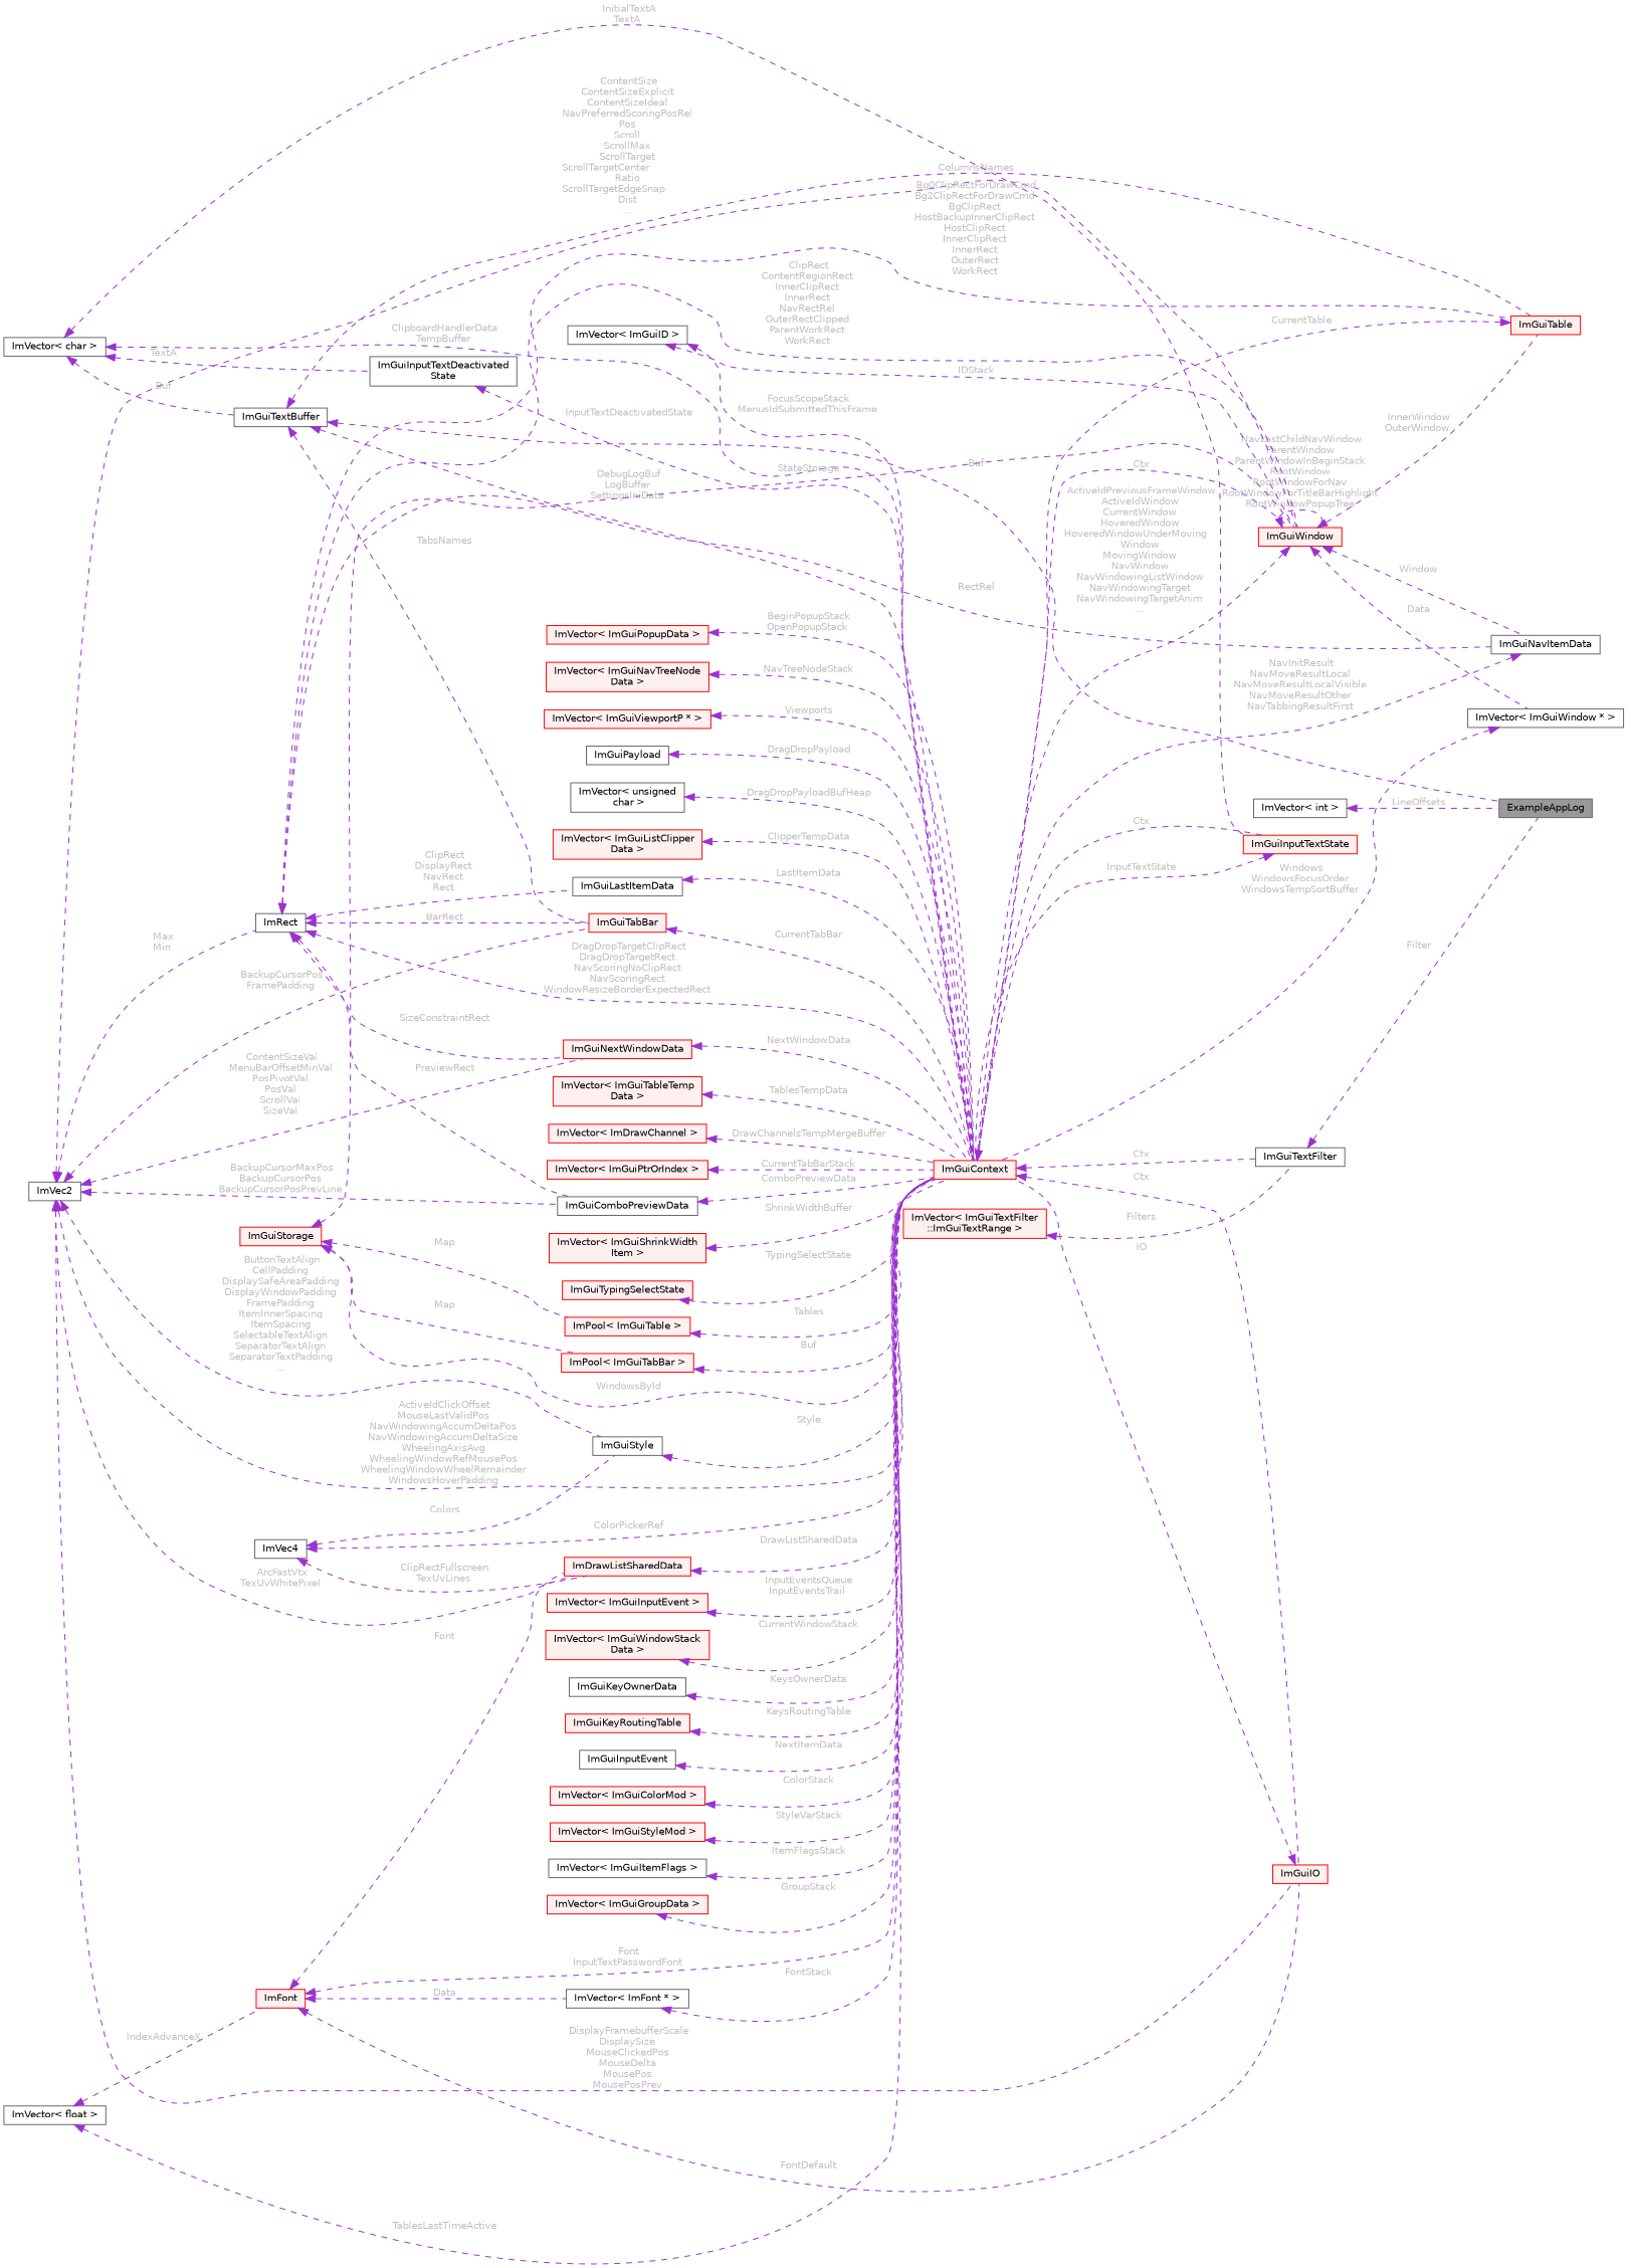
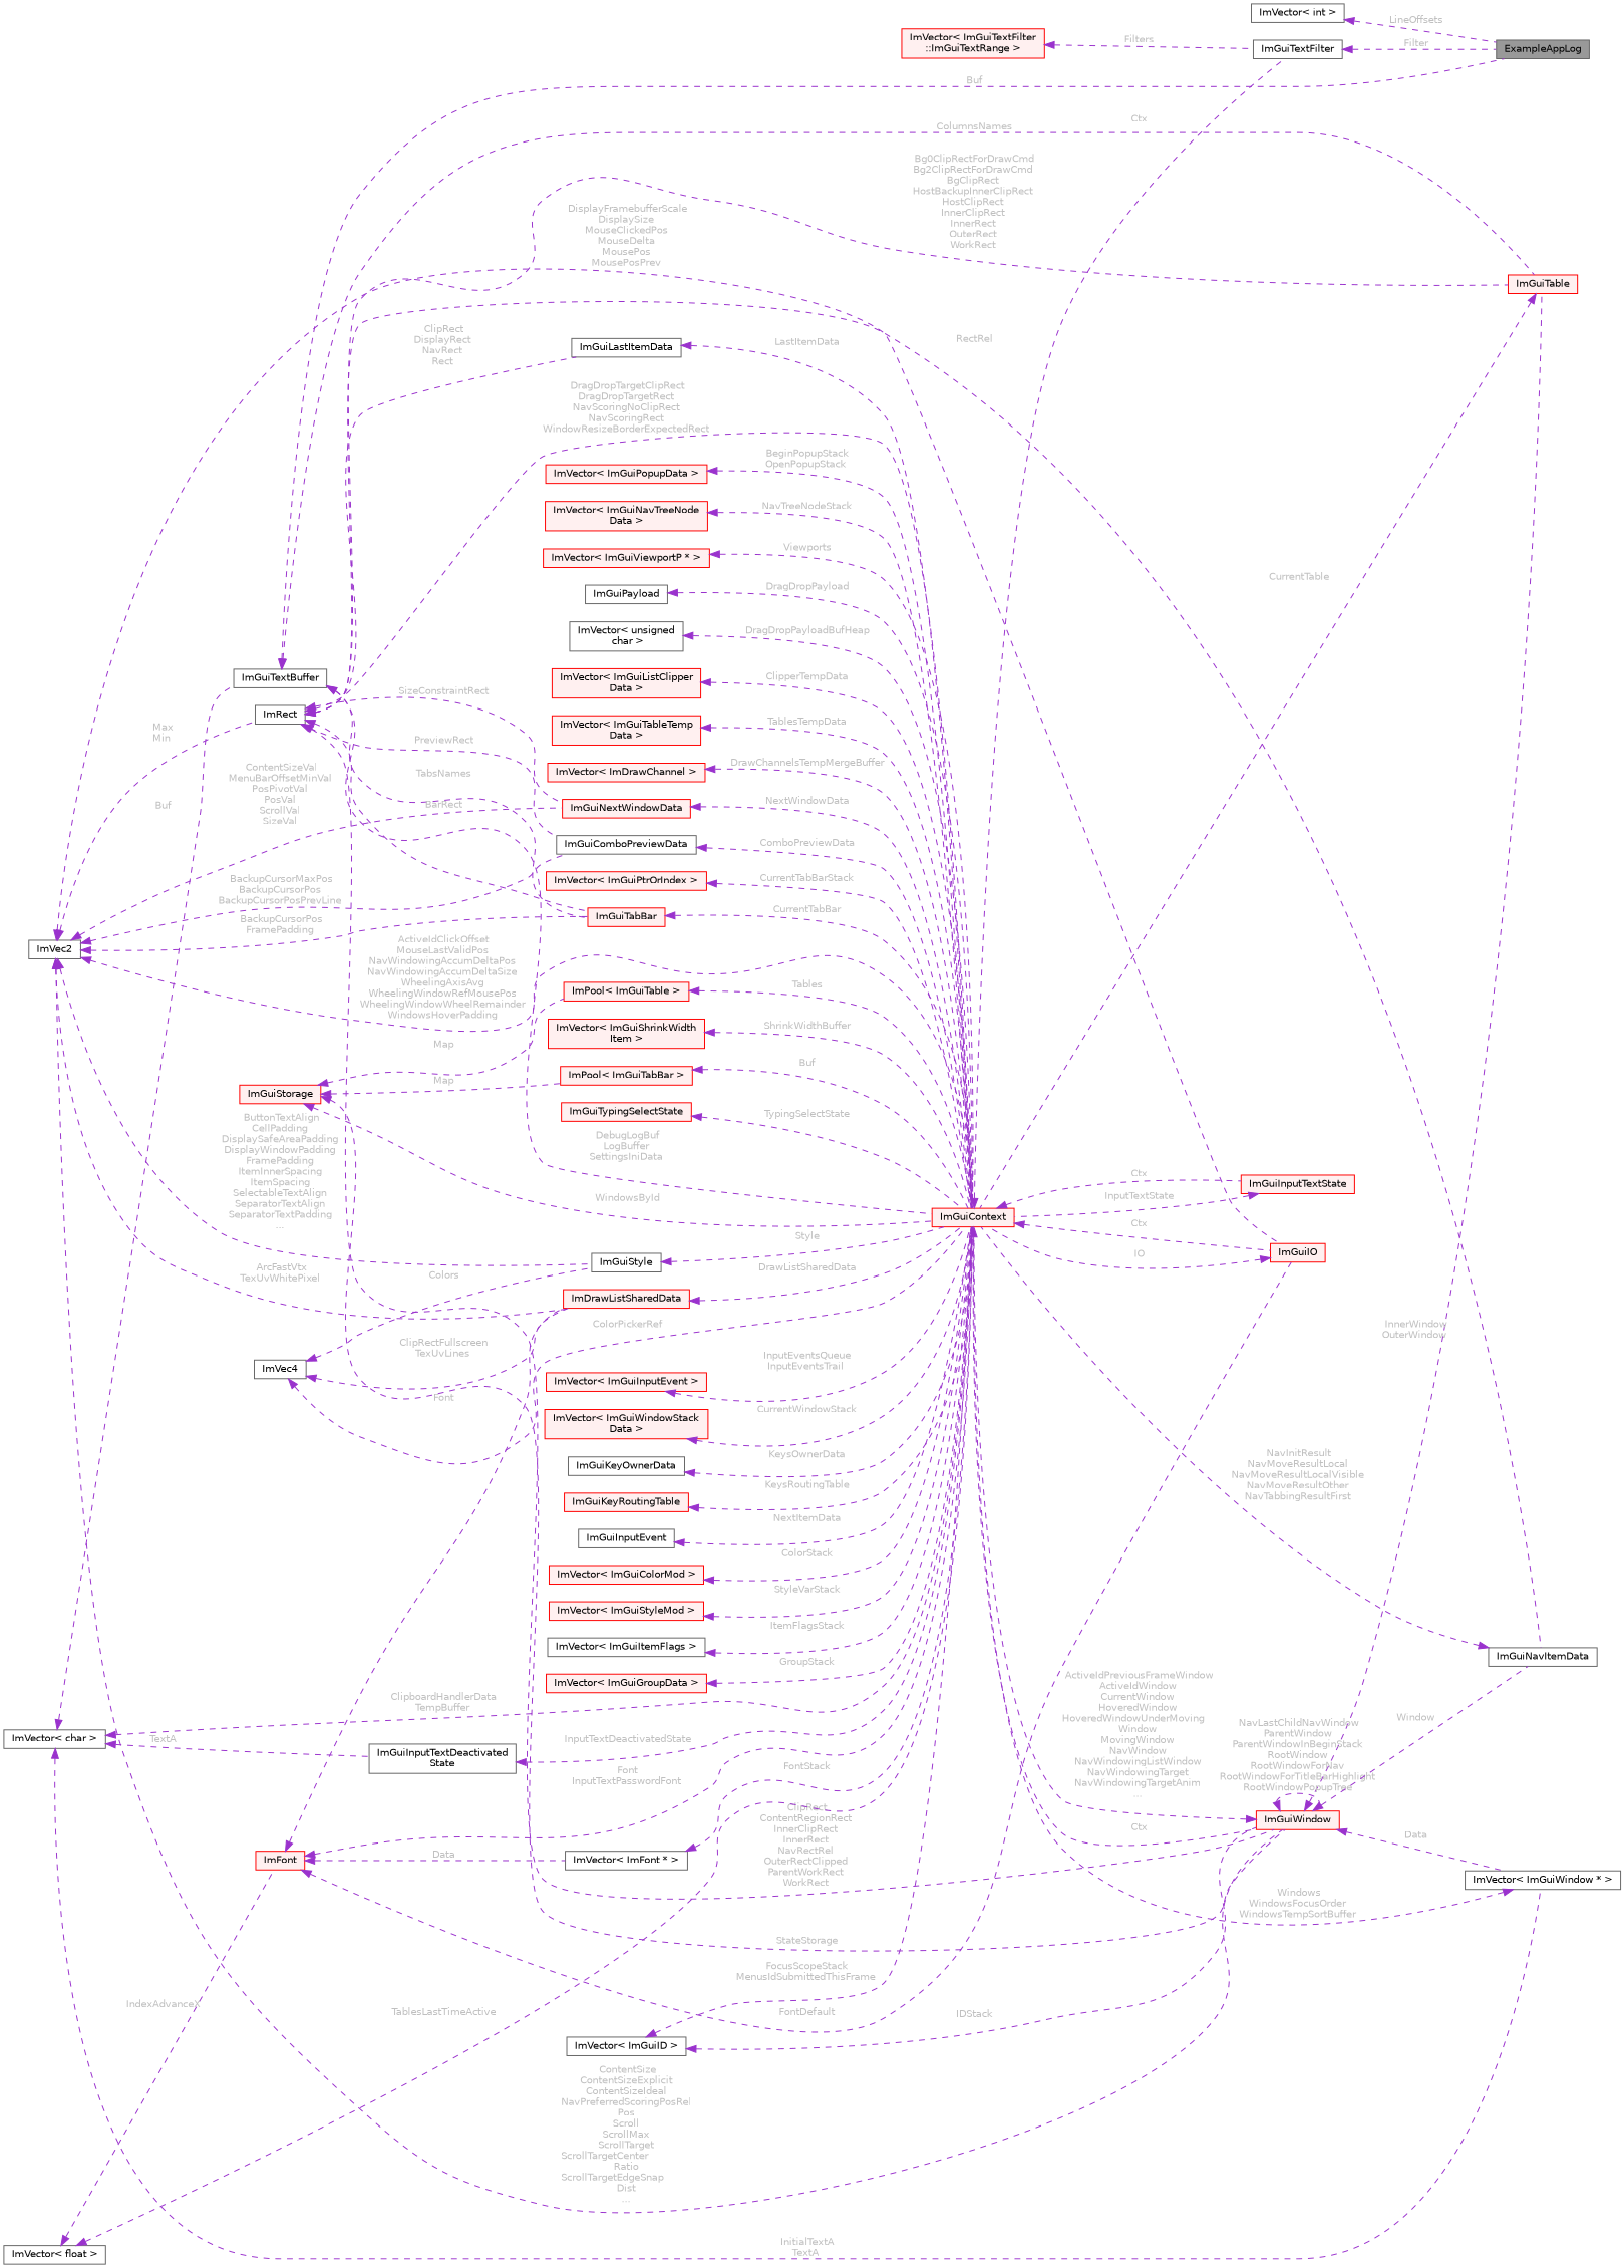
  digraph {
    rankdir=LR
    node [color=red fillcolor="#FFF0F0" fontname=Helvetica fontsize=10 shape=box style=filled]
    edge [color=darkorchid3 dir=back fontcolor=grey fontname=Helvetica fontsize=10 labelfontname=Helvetica labelfontsize=10 style=dashed]
    n1 [color=gray40 fillcolor=grey60 fontcolor=black height=0.2 label=ExampleAppLog width=0.4]
    n2 [color=gray40 fillcolor=white height=0.2 label=ImGuiTextBuffer width=0.4]
    n3 [height=0.2 label=ImGuiContext width=0.4]
    n4 [height=0.2 label=ImGuiTable width=0.4]
    n5 [height=0.2 label=ImGuiTabBar width=0.4]
    n6 [height=0.2 label=ImGuiInputTextState width=0.4]
    n7 [color=gray40 fillcolor=white height=0.2 label=ImGuiTextFilter width=0.4]
    n8 [height=0.2 label=ImGuiIO width=0.4]
    n9 [height=0.2 label=ImGuiWindow width=0.4]
    n10 [color=gray40 fillcolor=white height=0.2 label="ImVector\< char \>" width=0.4]
    n11 [color=gray40 fillcolor=white height=0.2 label="ImGuiInputTextDeactivated\lState" width=0.4]
    n12 [color=gray40 fillcolor=white height=0.2 label="ImVector\< ImGuiWindow * \>" width=0.4]
    n13 [color=gray40 fillcolor=white height=0.2 label=ImGuiNavItemData width=0.4]
    n14 [color=gray40 fillcolor=white height=0.2 label=ImVec2 width=0.4]
    n15 [color=gray40 fillcolor=white height=0.2 label=ImGuiStyle width=0.4]
    n16 [height=0.2 label=ImDrawListSharedData width=0.4]
    n17 [color=gray40 fillcolor=white height=0.2 label=ImRect width=0.4]
    n18 [height=0.2 label=ImGuiNextWindowData width=0.4]
    n19 [color=gray40 fillcolor=white height=0.2 label=ImGuiComboPreviewData width=0.4]
    n20 [color=gray40 fillcolor=white height=0.2 label=ImGuiLastItemData width=0.4]
    n21 [height=0.2 label=ImFont width=0.4]
    n22 [color=gray40 fillcolor=white height=0.2 label="ImVector\< ImFont * \>" width=0.4]
    n23 [color=gray40 fillcolor=white height=0.2 label="ImVector\< float \>" width=0.4]
    n24 [color=gray40 fillcolor=white height=0.2 label=ImVec4 width=0.4]
    n25 [height=0.2 label="ImVector\< ImGuiInputEvent \>" width=0.4]
    n26 [color=gray40 fillcolor=white height=0.2 label="ImVector\< ImGuiID \>" width=0.4]
    n27 [height=0.2 label=ImGuiStorage width=0.4]
    n28 [height=0.2 label="ImPool\< ImGuiTable \>" width=0.4]
    n29 [height=0.2 label="ImPool\< ImGuiTabBar \>" width=0.4]
    n30 [height=0.2 label="ImVector\< ImGuiWindowStack\lData \>" width=0.4]
    n31 [color=gray40 fillcolor=white height=0.2 label=ImGuiKeyOwnerData width=0.4]
    n32 [height=0.2 label=ImGuiKeyRoutingTable width=0.4]
    n33 [color=gray40 fillcolor=white height=0.2 label=ImGuiInputEvent width=0.4]
    n34 [height=0.2 label="ImVector\< ImGuiColorMod \>" width=0.4]
    n35 [height=0.2 label="ImVector\< ImGuiStyleMod \>" width=0.4]
    n36 [color=gray40 fillcolor=white height=0.2 label="ImVector\< ImGuiItemFlags \>" width=0.4]
    n37 [height=0.2 label="ImVector\< ImGuiGroupData \>" width=0.4]
    n38 [height=0.2 label="ImVector\< ImGuiPopupData \>" width=0.4]
    n39 [height=0.2 label="ImVector\< ImGuiNavTreeNode\lData \>" width=0.4]
    n40 [height=0.2 label="ImVector\< ImGuiViewportP * \>" width=0.4]
    n41 [color=gray40 fillcolor=white height=0.2 label=ImGuiPayload width=0.4]
    n42 [color=gray40 fillcolor=white height=0.2 label="ImVector\< unsigned\l char \>" width=0.4]
    n43 [height=0.2 label="ImVector\< ImGuiListClipper\lData \>" width=0.4]
    n44 [height=0.2 label="ImVector\< ImGuiTableTemp\lData \>" width=0.4]
    n45 [height=0.2 label="ImVector\< ImDrawChannel \>" width=0.4]
    n46 [height=0.2 label="ImVector\< ImGuiPtrOrIndex \>" width=0.4]
    n47 [height=0.2 label="ImVector\< ImGuiShrinkWidth\lItem \>" width=0.4]
    n48 [height=0.2 label=ImGuiTypingSelectState width=0.4]
    n49 [height=0.2 label="ImVector\< ImGuiTextFilter\l::ImGuiTextRange \>" width=0.4]
    n50 [color=gray40 fillcolor=white height=0.2 label="ImVector\< int \>" width=0.4]
    n2 -> n1 [label=" Buf"]
    n2 -> n3 [label=" DebugLogBuf\nLogBuffer\nSettingsIniData"]
    n2 -> n4 [label=" ColumnsNames"]
    n2 -> n5 [label=" TabsNames"]
    n3 -> n6 [label=" Ctx"]
    n3 -> n7 [label=" Ctx"]
    n3 -> n8 [label=" Ctx"]
    n3 -> n9 [label=" Ctx"]
    n4 -> n3 [label=" CurrentTable"]
    n5 -> n3 [label=" CurrentTabBar"]
    n6 -> n3 [label=" InputTextState"]
    n7 -> n1 [label=" Filter"]
    n8 -> n3 [label=" IO"]
    n9 -> n3 [label=" ActiveIdPreviousFrameWindow\nActiveIdWindow\nCurrentWindow\nHoveredWindow\nHoveredWindowUnderMoving\lWindow\nMovingWindow\nNavWindow\nNavWindowingListWindow\nNavWindowingTarget\nNavWindowingTargetAnim\n..."]
    n9 -> n4 [label=" InnerWindow\nOuterWindow"]
    n9 -> n9 [label=" NavLastChildNavWindow\nParentWindow\nParentWindowInBeginStack\nRootWindow\nRootWindowForNav\nRootWindowForTitleBarHighlight\nRootWindowPopupTree"]
    n9 -> n12 [label=" Data"]
    n9 -> n13 [label=" Window"]
    n10 -> n2 [label=" Buf"]
    n10 -> n3 [label=" ClipboardHandlerData\nTempBuffer"]
-   n10 -> n6 [label=" InitialTextA\nTextA"]
+   n10 -> n12 [label=" InitialTextA\nTextA"]
    n10 -> n11 [label=" TextA"]
    n11 -> n3 [label=" InputTextDeactivatedState"]
    n12 -> n3 [label=" Windows\nWindowsFocusOrder\nWindowsTempSortBuffer"]
    n13 -> n3 [label=" NavInitResult\nNavMoveResultLocal\nNavMoveResultLocalVisible\nNavMoveResultOther\nNavTabbingResultFirst"]
    n14 -> n3 [label=" ActiveIdClickOffset\nMouseLastValidPos\nNavWindowingAccumDeltaPos\nNavWindowingAccumDeltaSize\nWheelingAxisAvg\nWheelingWindowRefMousePos\nWheelingWindowWheelRemainder\nWindowsHoverPadding"]
    n14 -> n5 [label=" BackupCursorPos\nFramePadding"]
    n14 -> n8 [label=" DisplayFramebufferScale\nDisplaySize\nMouseClickedPos\nMouseDelta\nMousePos\nMousePosPrev"]
    n14 -> n9 [label=" ContentSize\nContentSizeExplicit\nContentSizeIdeal\nNavPreferredScoringPosRel\nPos\nScroll\nScrollMax\nScrollTarget\nScrollTargetCenter\lRatio\nScrollTargetEdgeSnap\lDist\n..."]
    n14 -> n15 [label=" ButtonTextAlign\nCellPadding\nDisplaySafeAreaPadding\nDisplayWindowPadding\nFramePadding\nItemInnerSpacing\nItemSpacing\nSelectableTextAlign\nSeparatorTextAlign\nSeparatorTextPadding\n..."]
    n14 -> n16 [label=" ArcFastVtx\nTexUvWhitePixel"]
    n14 -> n17 [label=" Max\nMin"]
    n14 -> n18 [label=" ContentSizeVal\nMenuBarOffsetMinVal\nPosPivotVal\nPosVal\nScrollVal\nSizeVal"]
    n14 -> n19 [label=" BackupCursorMaxPos\nBackupCursorPos\nBackupCursorPosPrevLine"]
    n15 -> n3 [label=" Style"]
    n16 -> n3 [label=" DrawListSharedData"]
    n17 -> n3 [label=" DragDropTargetClipRect\nDragDropTargetRect\nNavScoringNoClipRect\nNavScoringRect\nWindowResizeBorderExpectedRect"]
    n17 -> n4 [label=" Bg0ClipRectForDrawCmd\nBg2ClipRectForDrawCmd\nBgClipRect\nHostBackupInnerClipRect\nHostClipRect\nInnerClipRect\nInnerRect\nOuterRect\nWorkRect"]
    n17 -> n5 [label=" BarRect"]
    n17 -> n9 [label=" ClipRect\nContentRegionRect\nInnerClipRect\nInnerRect\nNavRectRel\nOuterRectClipped\nParentWorkRect\nWorkRect"]
    n17 -> n13 [label=" RectRel"]
    n17 -> n18 [label=" SizeConstraintRect"]
    n17 -> n19 [label=" PreviewRect"]
    n17 -> n20 [label=" ClipRect\nDisplayRect\nNavRect\nRect"]
    n18 -> n3 [label=" NextWindowData"]
    n19 -> n3 [label=" ComboPreviewData"]
    n20 -> n3 [label=" LastItemData"]
    n21 -> n3 [label=" Font\nInputTextPasswordFont"]
    n21 -> n8 [label=" FontDefault"]
    n21 -> n16 [label=" Font"]
    n21 -> n22 [label=" Data"]
    n22 -> n3 [label=" FontStack"]
    n23 -> n3 [label=" TablesLastTimeActive"]
    n23 -> n21 [label=" IndexAdvanceX"]
    n24 -> n3 [label=" ColorPickerRef"]
    n24 -> n15 [label=" Colors"]
    n24 -> n16 [label=" ClipRectFullscreen\nTexUvLines"]
    n25 -> n3 [label=" InputEventsQueue\nInputEventsTrail"]
    n26 -> n3 [label=" FocusScopeStack\nMenusIdSubmittedThisFrame"]
    n26 -> n9 [label=" IDStack"]
    n27 -> n3 [label=" WindowsById"]
    n27 -> n9 [label=" StateStorage"]
    n27 -> n28 [label=" Map"]
    n27 -> n29 [label=" Map"]
    n28 -> n3 [label=" Tables"]
    n29 -> n3 [label=" Buf"]
    n30 -> n3 [label=" CurrentWindowStack"]
    n31 -> n3 [label=" KeysOwnerData"]
    n32 -> n3 [label=" KeysRoutingTable"]
    n33 -> n3 [label=" NextItemData"]
    n34 -> n3 [label=" ColorStack"]
    n35 -> n3 [label=" StyleVarStack"]
    n36 -> n3 [label=" ItemFlagsStack"]
    n37 -> n3 [label=" GroupStack"]
    n38 -> n3 [label=" BeginPopupStack\nOpenPopupStack"]
    n39 -> n3 [label=" NavTreeNodeStack"]
    n40 -> n3 [label=" Viewports"]
    n41 -> n3 [label=" DragDropPayload"]
    n42 -> n3 [label=" DragDropPayloadBufHeap"]
    n43 -> n3 [label=" ClipperTempData"]
    n44 -> n3 [label=" TablesTempData"]
    n45 -> n3 [label=" DrawChannelsTempMergeBuffer"]
    n46 -> n3 [label=" CurrentTabBarStack"]
    n47 -> n3 [label=" ShrinkWidthBuffer"]
    n48 -> n3 [label=" TypingSelectState"]
    n49 -> n7 [label=" Filters"]
    n50 -> n1 [label=" LineOffsets"]
  }
